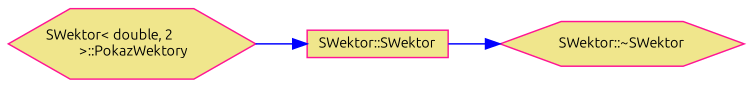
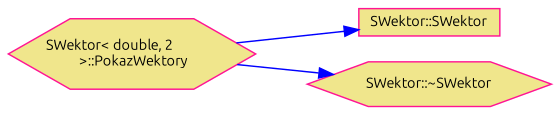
  digraph {
    fontname=Ubuntu
    rankdir=LR
    node [color=deeppink fillcolor=khaki fontname=Ubuntu fontsize=10 shape=hexagon style=filled]
    edge [color=blue fontname=Ubuntu fontsize=10 labelfontname=Helvetica labelfontsize=10 style=solid]
    n1 [height=0.2 label="SWektor\< double, 2\l \>::PokazWektory" width=0.4]
    n2 [height=0.2 label="SWektor::SWektor" shape=box width=0.4]
    n3 [height=0.2 label="SWektor::~SWektor" width=0.4]
    n1 -> n2
-   n2 -> n3
+   n1 -> n3
  }
